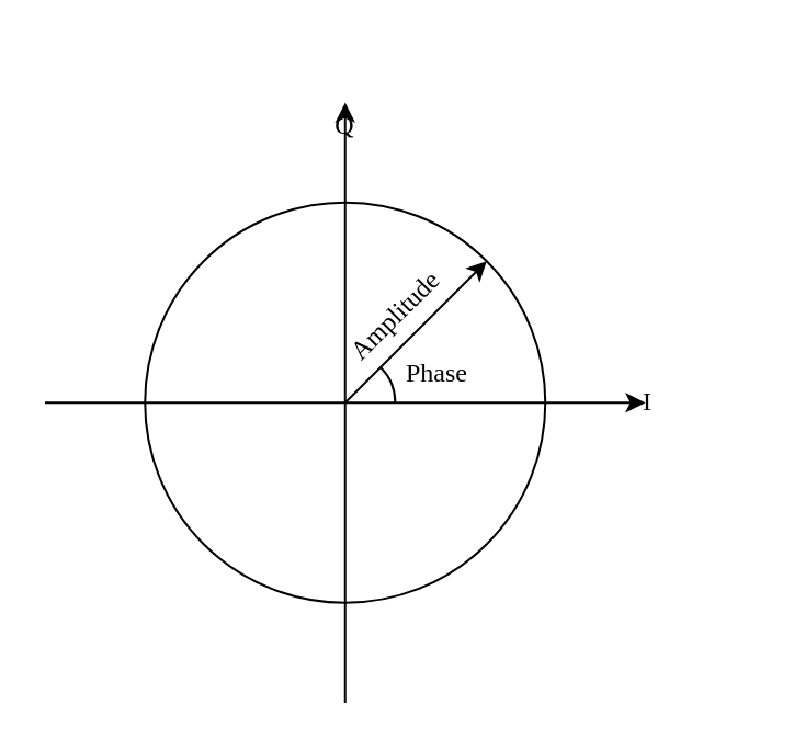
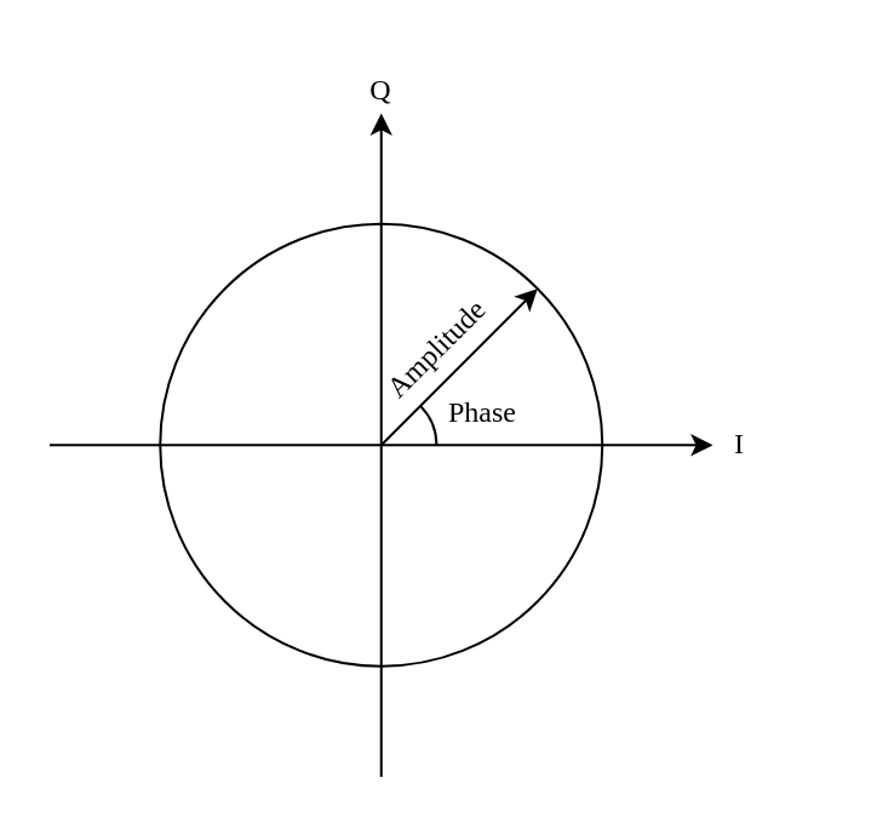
  <mxCell id="0" />
  <mxCell id="1" parent="0" />
  <mxCell id="2" value="" style="group" vertex="1" connectable="0" parent="1"><mxGeometry x="20" y="20" width="319.39" height="300" as="geometry" /></mxCell>
  <mxCell id="3" value="" style="ellipse;whiteSpace=wrap;html=1;aspect=fixed;fillColor=none;strokeColor=#000000;" vertex="1" parent="2"><mxGeometry x="45.627" y="71.863" width="182.509" height="182.509" as="geometry" /></mxCell>
  <mxCell id="4" value="" style="endArrow=classic;html=1;rounded=0;" edge="1" parent="2"><mxGeometry width="50" height="50" relative="1" as="geometry"><mxPoint y="163.118" as="sourcePoint" /><mxPoint x="273.763" y="163.118" as="targetPoint" /></mxGeometry></mxCell>
  <mxCell id="5" value="" style="endArrow=classic;html=1;rounded=0;" edge="1" parent="2"><mxGeometry width="50" height="50" relative="1" as="geometry"><mxPoint x="136.881" y="300" as="sourcePoint" /><mxPoint x="136.881" y="26.236" as="targetPoint" /></mxGeometry></mxCell>
- <mxCell id="6" value="I" style="text;html=1;align=center;verticalAlign=middle;whiteSpace=wrap;rounded=0;fontFamily=modern;fontSource=https%3A%2F%2Fsourceforge.net%2Fprojects%2Fcm-unicode%2F;" vertex="1" parent="2"><mxGeometry x="240.949" y="146.008" width="68.441" height="34.221" as="geometry" /></mxCell>
- <mxCell id="7" value="Q" style="text;html=1;align=center;verticalAlign=middle;whiteSpace=wrap;rounded=0;fontFamily=modern;fontSource=https%3A%2F%2Fsourceforge.net%2Fprojects%2Fcm-unicode%2F;" vertex="1" parent="2"><mxGeometry x="102.661" y="20" width="68.441" height="34.221" as="geometry" /></mxCell>
+ <mxCell id="6" value="I" style="text;html=1;align=center;verticalAlign=middle;whiteSpace=wrap;rounded=0;fontFamily=modern;fontSource=https%3A%2F%2Fsourceforge.net%2Fprojects%2Fcm-unicode%2F;" vertex="1" parent="2"><mxGeometry x="250.949" y="146.008" width="68.441" height="34.221" as="geometry" /></mxCell>
+ <mxCell id="7" value="Q" style="text;html=1;align=center;verticalAlign=middle;whiteSpace=wrap;rounded=0;fontFamily=modern;fontSource=https%3A%2F%2Fsourceforge.net%2Fprojects%2Fcm-unicode%2F;" vertex="1" parent="2"><mxGeometry x="102.661" width="68.441" height="34.221" as="geometry" /></mxCell>
  <mxCell id="8" value="" style="endArrow=classic;html=1;rounded=0;entryX=1;entryY=0;entryDx=0;entryDy=0;strokeColor=#000000;" edge="1" parent="2" target="3"><mxGeometry width="50" height="50" relative="1" as="geometry"><mxPoint x="136.881" y="163.118" as="sourcePoint" /><mxPoint x="193.915" y="106.084" as="targetPoint" /></mxGeometry></mxCell>
  <mxCell id="9" value="" style="verticalLabelPosition=bottom;verticalAlign=top;html=1;shape=mxgraph.basic.arc;startAngle=0.127;endAngle=0.25;" vertex="1" parent="2"><mxGeometry x="114.068" y="140.304" width="45.627" height="45.627" as="geometry" /></mxCell>
  <mxCell id="10" value="&lt;font data-font-src=&quot;https://sourceforge.net/projects/cm-unicode/&quot; face=&quot;modern&quot;&gt;Phase&lt;/font&gt;" style="text;html=1;align=center;verticalAlign=middle;whiteSpace=wrap;rounded=0;" vertex="1" parent="2"><mxGeometry x="144.998" y="132.894" width="68.441" height="34.221" as="geometry" /></mxCell>
  <mxCell id="11" value="&lt;font data-font-src=&quot;https://sourceforge.net/projects/cm-unicode/&quot; face=&quot;modern&quot;&gt;Amplitude&lt;/font&gt;" style="text;html=1;align=center;verticalAlign=middle;whiteSpace=wrap;rounded=0;rotation=-45;" vertex="1" parent="2"><mxGeometry x="129.7" y="108.89" width="60" height="30" as="geometry" /></mxCell>
